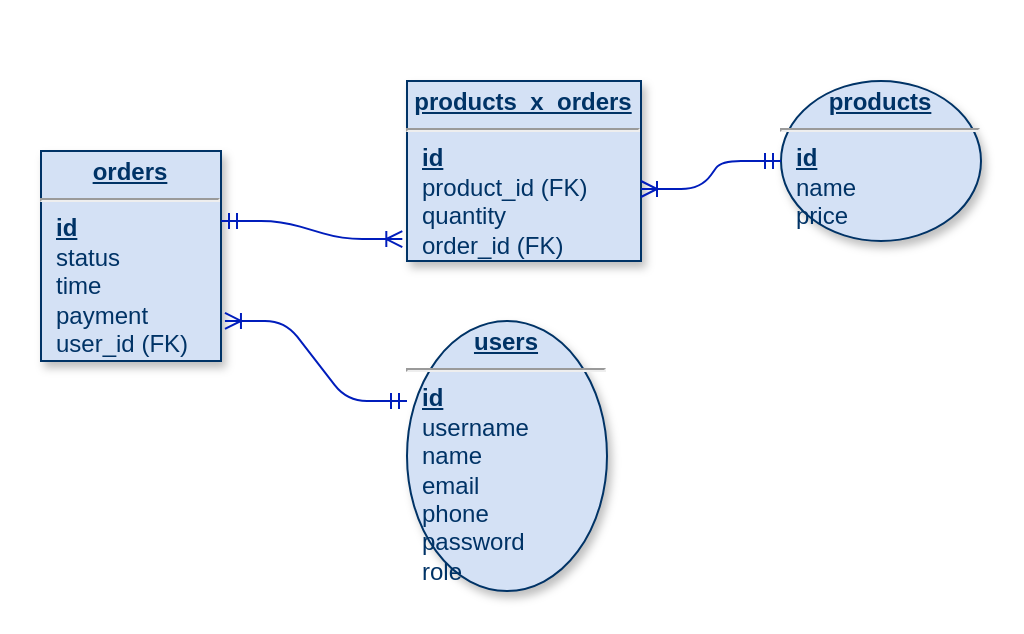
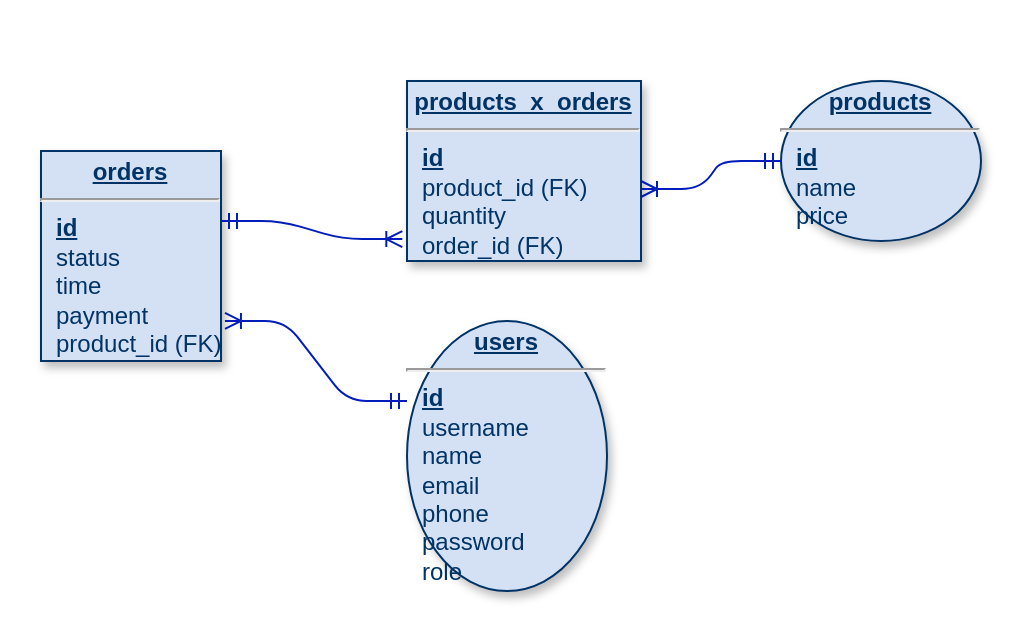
  <mxCell id="0" />
  <mxCell id="1" parent="0" />
- <mxCell id="2" value="&lt;p style=&quot;margin: 0px ; margin-top: 4px ; text-align: center ; text-decoration: underline&quot;&gt;&lt;strong&gt;orders&lt;/strong&gt;&lt;/p&gt;&lt;hr&gt;&lt;p style=&quot;margin: 0px ; margin-left: 8px&quot;&gt;&lt;u&gt;&lt;b&gt;id&lt;/b&gt;&lt;/u&gt;&lt;/p&gt;&lt;p style=&quot;margin: 0px ; margin-left: 8px&quot;&gt;status&lt;/p&gt;&lt;p style=&quot;margin: 0px ; margin-left: 8px&quot;&gt;time&lt;/p&gt;&lt;p style=&quot;margin: 0px ; margin-left: 8px&quot;&gt;&lt;span&gt;payment&lt;/span&gt;&lt;br&gt;&lt;/p&gt;&lt;p style=&quot;margin: 0px ; margin-left: 8px&quot;&gt;user_id (FK)&lt;/p&gt;&lt;p style=&quot;margin: 0px ; margin-left: 8px&quot;&gt;&lt;br&gt;&lt;/p&gt;" style="verticalAlign=top;align=left;overflow=fill;fontSize=12;fontFamily=Helvetica;html=1;strokeColor=#003366;shadow=1;fillColor=#D4E1F5;fontColor=#003366" parent="1" vertex="1"><mxGeometry x="20" y="75" width="90" height="105" as="geometry" /></mxCell>
+ <mxCell id="2" value="&lt;p style=&quot;margin: 0px ; margin-top: 4px ; text-align: center ; text-decoration: underline&quot;&gt;&lt;strong&gt;orders&lt;/strong&gt;&lt;/p&gt;&lt;hr&gt;&lt;p style=&quot;margin: 0px ; margin-left: 8px&quot;&gt;&lt;u&gt;&lt;b&gt;id&lt;/b&gt;&lt;/u&gt;&lt;/p&gt;&lt;p style=&quot;margin: 0px ; margin-left: 8px&quot;&gt;status&lt;/p&gt;&lt;p style=&quot;margin: 0px ; margin-left: 8px&quot;&gt;time&lt;/p&gt;&lt;p style=&quot;margin: 0px ; margin-left: 8px&quot;&gt;&lt;span&gt;payment&lt;/span&gt;&lt;br&gt;&lt;/p&gt;&lt;p style=&quot;margin: 0px ; margin-left: 8px&quot;&gt;product_id (FK)&lt;/p&gt;&lt;p style=&quot;margin: 0px ; margin-left: 8px&quot;&gt;&lt;br&gt;&lt;/p&gt;" style="verticalAlign=top;align=left;overflow=fill;fontSize=12;fontFamily=Helvetica;html=1;strokeColor=#003366;shadow=1;fillColor=#D4E1F5;fontColor=#003366" parent="1" vertex="1"><mxGeometry x="20" y="75" width="90" height="105" as="geometry" /></mxCell>
  <mxCell id="3" style="edgeStyle=orthogonalEdgeStyle;rounded=0;orthogonalLoop=1;jettySize=auto;html=1;exitX=0.5;exitY=0;exitDx=0;exitDy=0;" parent="1" edge="1"><mxGeometry relative="1" as="geometry"><mxPoint x="265" y="20" as="targetPoint" /><mxPoint x="265" y="20" as="sourcePoint" /></mxGeometry></mxCell>
  <mxCell id="4" value="&lt;p style=&quot;margin: 0px ; margin-top: 4px ; text-align: center ; text-decoration: underline&quot;&gt;&lt;strong&gt;users&lt;/strong&gt;&lt;/p&gt;&lt;hr&gt;&lt;p style=&quot;margin: 0px ; margin-left: 8px&quot;&gt;&lt;u&gt;&lt;b&gt;id&lt;/b&gt;&lt;/u&gt;&lt;/p&gt;&lt;p style=&quot;margin: 0px ; margin-left: 8px&quot;&gt;username&lt;/p&gt;&lt;p style=&quot;margin: 0px ; margin-left: 8px&quot;&gt;name&lt;/p&gt;&lt;p style=&quot;margin: 0px ; margin-left: 8px&quot;&gt;email&lt;/p&gt;&lt;p style=&quot;margin: 0px ; margin-left: 8px&quot;&gt;phone&lt;/p&gt;&lt;p style=&quot;margin: 0px ; margin-left: 8px&quot;&gt;password&lt;/p&gt;&lt;p style=&quot;margin: 0px ; margin-left: 8px&quot;&gt;role&lt;/p&gt;" style="ellipse;verticalAlign=top;align=left;overflow=fill;fontSize=12;fontFamily=Helvetica;html=1;strokeColor=#003366;shadow=1;fillColor=#D4E1F5;fontColor=#003366;" parent="1" vertex="1"><mxGeometry x="203" y="160" width="100" height="135" as="geometry" /></mxCell>
  <mxCell id="5" value="" style="edgeStyle=entityRelationEdgeStyle;fontSize=12;html=1;endArrow=ERmandOne;startArrow=ERoneToMany;entryX=0;entryY=0.296;entryDx=0;entryDy=0;endFill=0;startFill=0;entryPerimeter=0;fillColor=#0050ef;strokeColor=#001DBC;exitX=1.022;exitY=0.809;exitDx=0;exitDy=0;exitPerimeter=0;" parent="1" source="2" target="4" edge="1"><mxGeometry width="100" height="100" relative="1" as="geometry"><mxPoint x="112" y="187" as="sourcePoint" /><mxPoint x="380" y="120" as="targetPoint" /></mxGeometry></mxCell>
  <mxCell id="6" value="&lt;p style=&quot;margin: 0px ; margin-top: 4px ; text-align: center ; text-decoration: underline&quot;&gt;&lt;strong&gt;products&lt;/strong&gt;&lt;/p&gt;&lt;hr&gt;&lt;p style=&quot;margin: 0px ; margin-left: 8px&quot;&gt;&lt;u&gt;&lt;b&gt;id&lt;/b&gt;&lt;/u&gt;&lt;/p&gt;&lt;p style=&quot;margin: 0px ; margin-left: 8px&quot;&gt;name&lt;/p&gt;&lt;p style=&quot;margin: 0px ; margin-left: 8px&quot;&gt;price&lt;/p&gt;" style="ellipse;verticalAlign=top;align=left;overflow=fill;fontSize=12;fontFamily=Helvetica;html=1;strokeColor=#003366;shadow=1;fillColor=#D4E1F5;fontColor=#003366;" parent="1" vertex="1"><mxGeometry x="390" y="40" width="100" height="80" as="geometry" /></mxCell>
  <mxCell id="7" value="" style="edgeStyle=entityRelationEdgeStyle;fontSize=12;html=1;endArrow=ERoneToMany;startArrow=ERmandOne;startFill=0;endFill=0;fillColor=#0050ef;strokeColor=#001DBC;entryX=-0.02;entryY=0.878;entryDx=0;entryDy=0;entryPerimeter=0;" parent="1" target="8" edge="1"><mxGeometry width="100" height="100" relative="1" as="geometry"><mxPoint x="110" y="110" as="sourcePoint" /><mxPoint x="202" y="100" as="targetPoint" /></mxGeometry></mxCell>
  <mxCell id="8" value="&lt;p style=&quot;margin: 0px ; margin-top: 4px ; text-align: center ; text-decoration: underline&quot;&gt;&lt;b&gt;products_x_orders&lt;/b&gt;&lt;/p&gt;&lt;hr&gt;&lt;p style=&quot;margin: 0px ; margin-left: 8px&quot;&gt;&lt;u&gt;&lt;b&gt;id&lt;/b&gt;&lt;/u&gt;&lt;/p&gt;&lt;p style=&quot;margin: 0px ; margin-left: 8px&quot;&gt;product_id (FK)&lt;/p&gt;&lt;p style=&quot;margin: 0px ; margin-left: 8px&quot;&gt;quantity&lt;/p&gt;&lt;p style=&quot;margin: 0px ; margin-left: 8px&quot;&gt;order_id (FK)&lt;/p&gt;" style="verticalAlign=top;align=left;overflow=fill;fontSize=12;fontFamily=Helvetica;html=1;strokeColor=#003366;shadow=1;fillColor=#D4E1F5;fontColor=#003366" parent="1" vertex="1"><mxGeometry x="203" y="40" width="117" height="90" as="geometry" /></mxCell>
  <mxCell id="9" value="" style="edgeStyle=entityRelationEdgeStyle;fontSize=12;html=1;endArrow=ERmandOne;startArrow=ERoneToMany;startFill=0;endFill=0;fillColor=#0050ef;strokeColor=#001DBC;entryX=0;entryY=0.5;entryDx=0;entryDy=0;entryPerimeter=0;" parent="1" target="6" edge="1"><mxGeometry width="100" height="100" relative="1" as="geometry"><mxPoint x="320" y="94" as="sourcePoint" /><mxPoint x="390" y="54" as="targetPoint" /></mxGeometry></mxCell>
